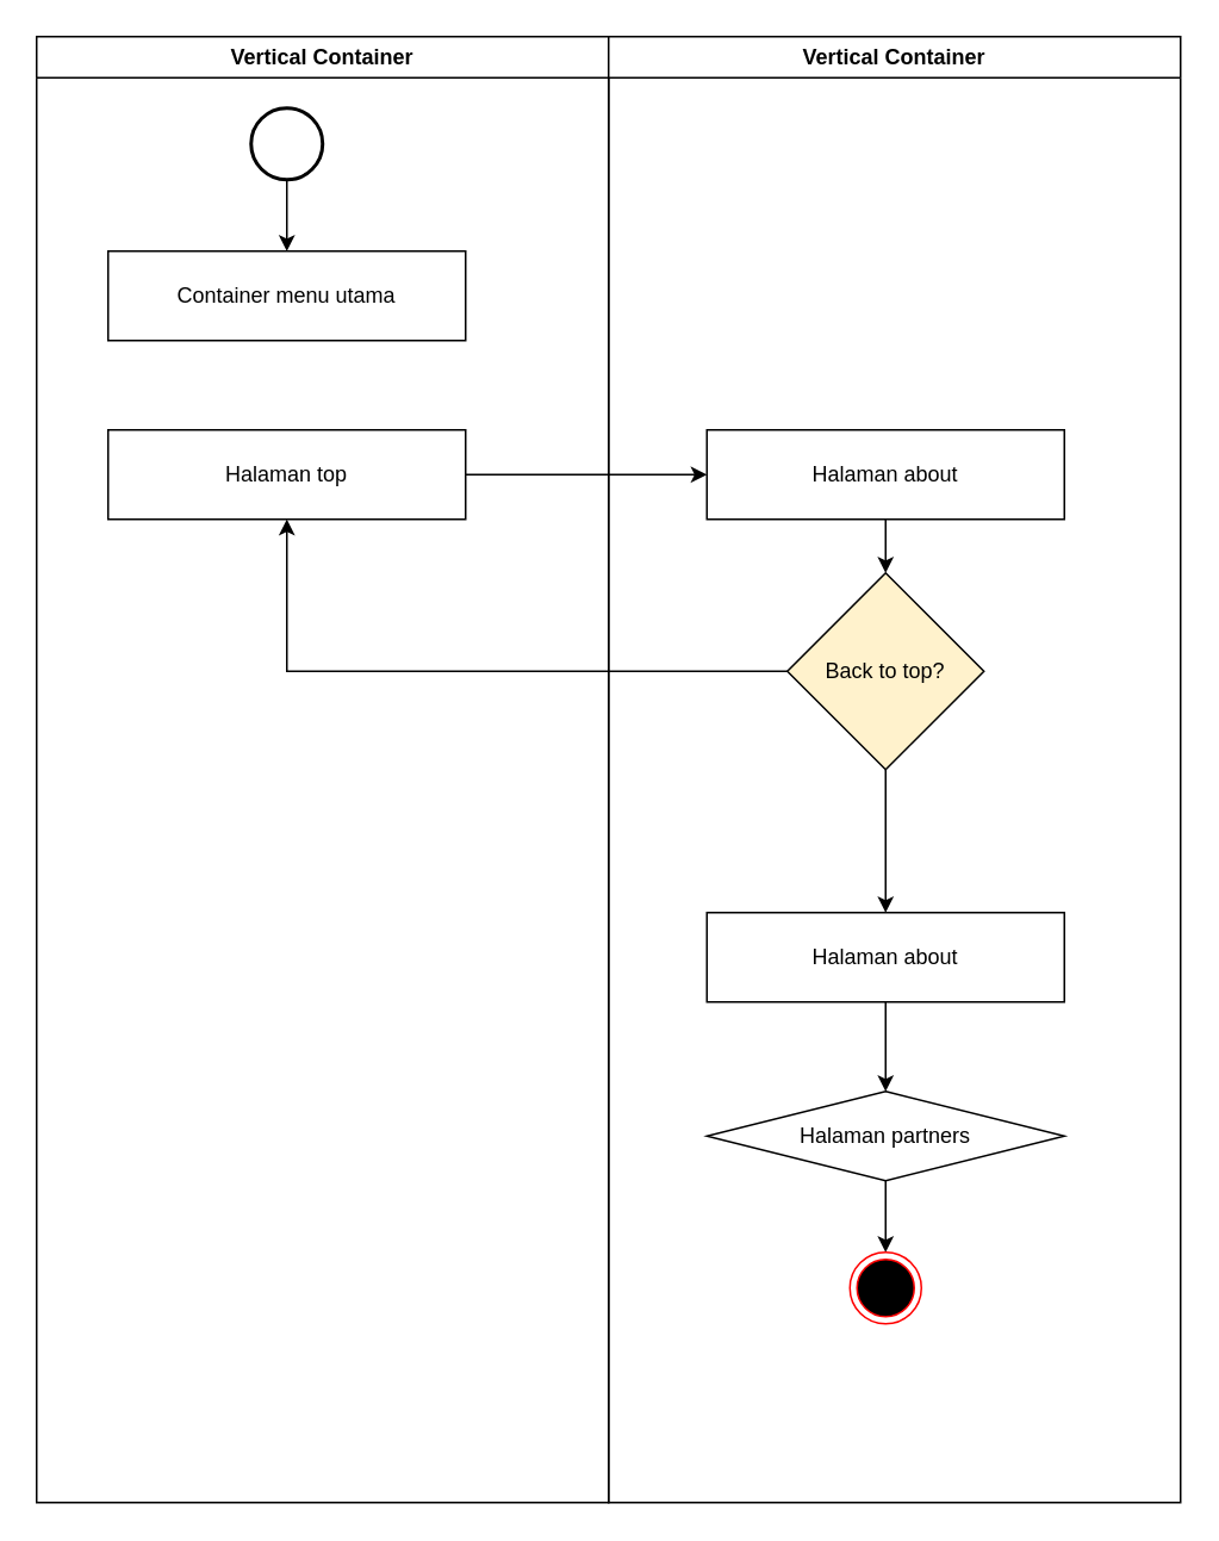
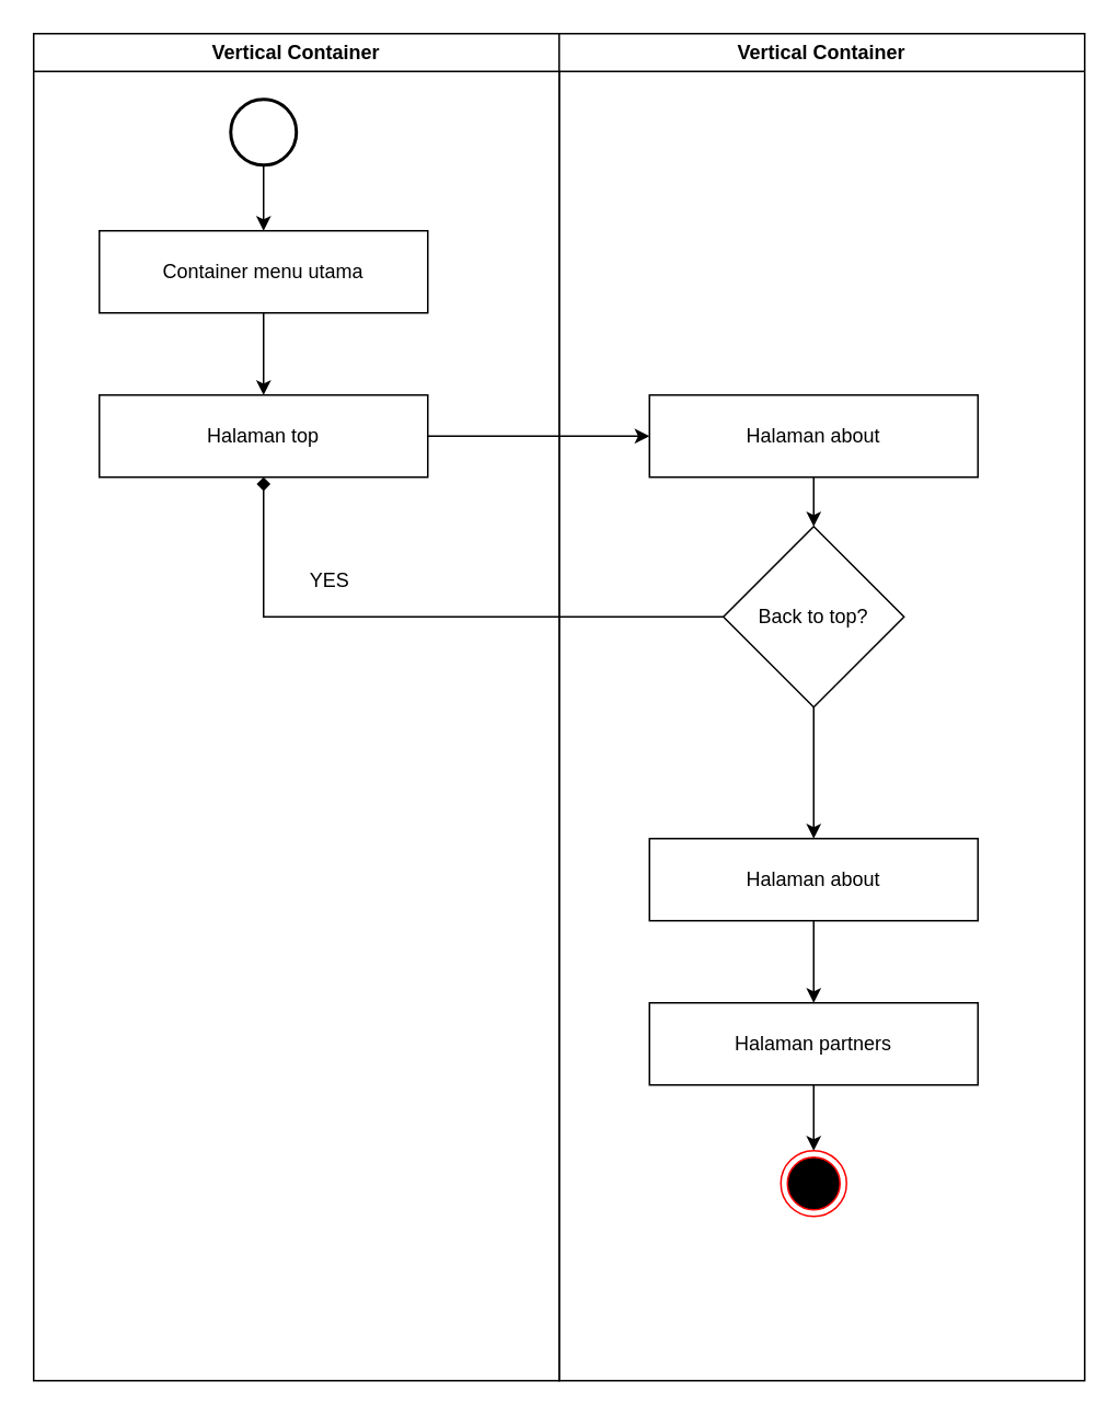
  <mxCell id="0" />
  <mxCell id="1" parent="0" />
  <mxCell id="2" value="Vertical Container" style="swimlane;whiteSpace=wrap;html=1;" vertex="1" parent="1"><mxGeometry x="20" y="20" width="320" height="820" as="geometry" /></mxCell>
  <mxCell id="3" style="edgeStyle=orthogonalEdgeStyle;rounded=0;orthogonalLoop=1;jettySize=auto;html=1;" edge="1" parent="2" source="4" target="6"><mxGeometry relative="1" as="geometry" /></mxCell>
  <mxCell id="4" value="" style="strokeWidth=2;html=1;shape=mxgraph.flowchart.start_2;whiteSpace=wrap;" vertex="1" parent="2"><mxGeometry x="120" y="40" width="40" height="40" as="geometry" /></mxCell>
+ <mxCell id="5" style="edgeStyle=orthogonalEdgeStyle;rounded=0;orthogonalLoop=1;jettySize=auto;html=1;entryX=0.5;entryY=0;entryDx=0;entryDy=0;" edge="1" parent="2" source="6" target="7"><mxGeometry relative="1" as="geometry" /></mxCell>
  <mxCell id="6" value="Container menu utama" style="html=1;whiteSpace=wrap;" vertex="1" parent="2"><mxGeometry x="40" y="120" width="200" height="50" as="geometry" /></mxCell>
  <mxCell id="7" value="Halaman top" style="html=1;whiteSpace=wrap;" vertex="1" parent="2"><mxGeometry x="40" y="220" width="200" height="50" as="geometry" /></mxCell>
  <mxCell id="8" value="Vertical Container" style="swimlane;whiteSpace=wrap;html=1;" vertex="1" parent="1"><mxGeometry x="340" y="20" width="320" height="820" as="geometry" /></mxCell>
  <mxCell id="9" style="edgeStyle=orthogonalEdgeStyle;rounded=0;orthogonalLoop=1;jettySize=auto;html=1;entryX=0.5;entryY=0;entryDx=0;entryDy=0;" edge="1" parent="8" source="10" target="14"><mxGeometry relative="1" as="geometry" /></mxCell>
- <mxCell id="10" value="Back to top?" style="rhombus;whiteSpace=wrap;html=1;fillColor=#fff2cc;" vertex="1" parent="8"><mxGeometry x="100" y="300" width="110" height="110" as="geometry" /></mxCell>
+ <mxCell id="10" value="Back to top?" style="rhombus;whiteSpace=wrap;html=1;" vertex="1" parent="8"><mxGeometry x="100" y="300" width="110" height="110" as="geometry" /></mxCell>
  <mxCell id="11" style="edgeStyle=orthogonalEdgeStyle;rounded=0;orthogonalLoop=1;jettySize=auto;html=1;entryX=0.5;entryY=0;entryDx=0;entryDy=0;" edge="1" parent="8" source="12" target="10"><mxGeometry relative="1" as="geometry" /></mxCell>
  <mxCell id="12" value="Halaman about" style="html=1;whiteSpace=wrap;" vertex="1" parent="8"><mxGeometry x="55" y="220" width="200" height="50" as="geometry" /></mxCell>
  <mxCell id="13" style="edgeStyle=orthogonalEdgeStyle;rounded=0;orthogonalLoop=1;jettySize=auto;html=1;" edge="1" parent="8" source="14" target="16"><mxGeometry relative="1" as="geometry" /></mxCell>
  <mxCell id="14" value="Halaman about" style="html=1;whiteSpace=wrap;" vertex="1" parent="8"><mxGeometry x="55" y="490" width="200" height="50" as="geometry" /></mxCell>
  <mxCell id="15" style="edgeStyle=orthogonalEdgeStyle;rounded=0;orthogonalLoop=1;jettySize=auto;html=1;entryX=0.5;entryY=0;entryDx=0;entryDy=0;" edge="1" parent="8" source="16" target="17"><mxGeometry relative="1" as="geometry" /></mxCell>
- <mxCell id="16" value="Halaman partners" style="rhombus;html=1;whiteSpace=wrap;" vertex="1" parent="8"><mxGeometry x="55" y="590" width="200" height="50" as="geometry" /></mxCell>
+ <mxCell id="16" value="Halaman partners" style="html=1;whiteSpace=wrap;" vertex="1" parent="8"><mxGeometry x="55" y="590" width="200" height="50" as="geometry" /></mxCell>
  <mxCell id="17" value="" style="ellipse;html=1;shape=endState;fillColor=#000000;strokeColor=#ff0000;" vertex="1" parent="8"><mxGeometry x="135" y="680" width="40" height="40" as="geometry" /></mxCell>
  <mxCell id="18" style="edgeStyle=orthogonalEdgeStyle;rounded=0;orthogonalLoop=1;jettySize=auto;html=1;" edge="1" parent="1" source="7" target="12"><mxGeometry relative="1" as="geometry" /></mxCell>
- <mxCell id="19" style="edgeStyle=orthogonalEdgeStyle;rounded=0;orthogonalLoop=1;jettySize=auto;html=1;entryX=0.5;entryY=1;entryDx=0;entryDy=0;" edge="1" parent="1" source="10" target="7"><mxGeometry relative="1" as="geometry" /></mxCell>
+ <mxCell id="19" style="edgeStyle=orthogonalEdgeStyle;rounded=0;orthogonalLoop=1;jettySize=auto;html=1;entryX=0.5;entryY=1;entryDx=0;entryDy=0;endArrow=diamond;" edge="1" parent="1" source="10" target="7"><mxGeometry relative="1" as="geometry" /></mxCell>
+ <mxCell id="20" value="YES" style="text;html=1;align=center;verticalAlign=middle;resizable=0;points=[];autosize=1;strokeColor=none;fillColor=none;" vertex="1" parent="1"><mxGeometry x="175" y="338" width="50" height="30" as="geometry" /></mxCell>
